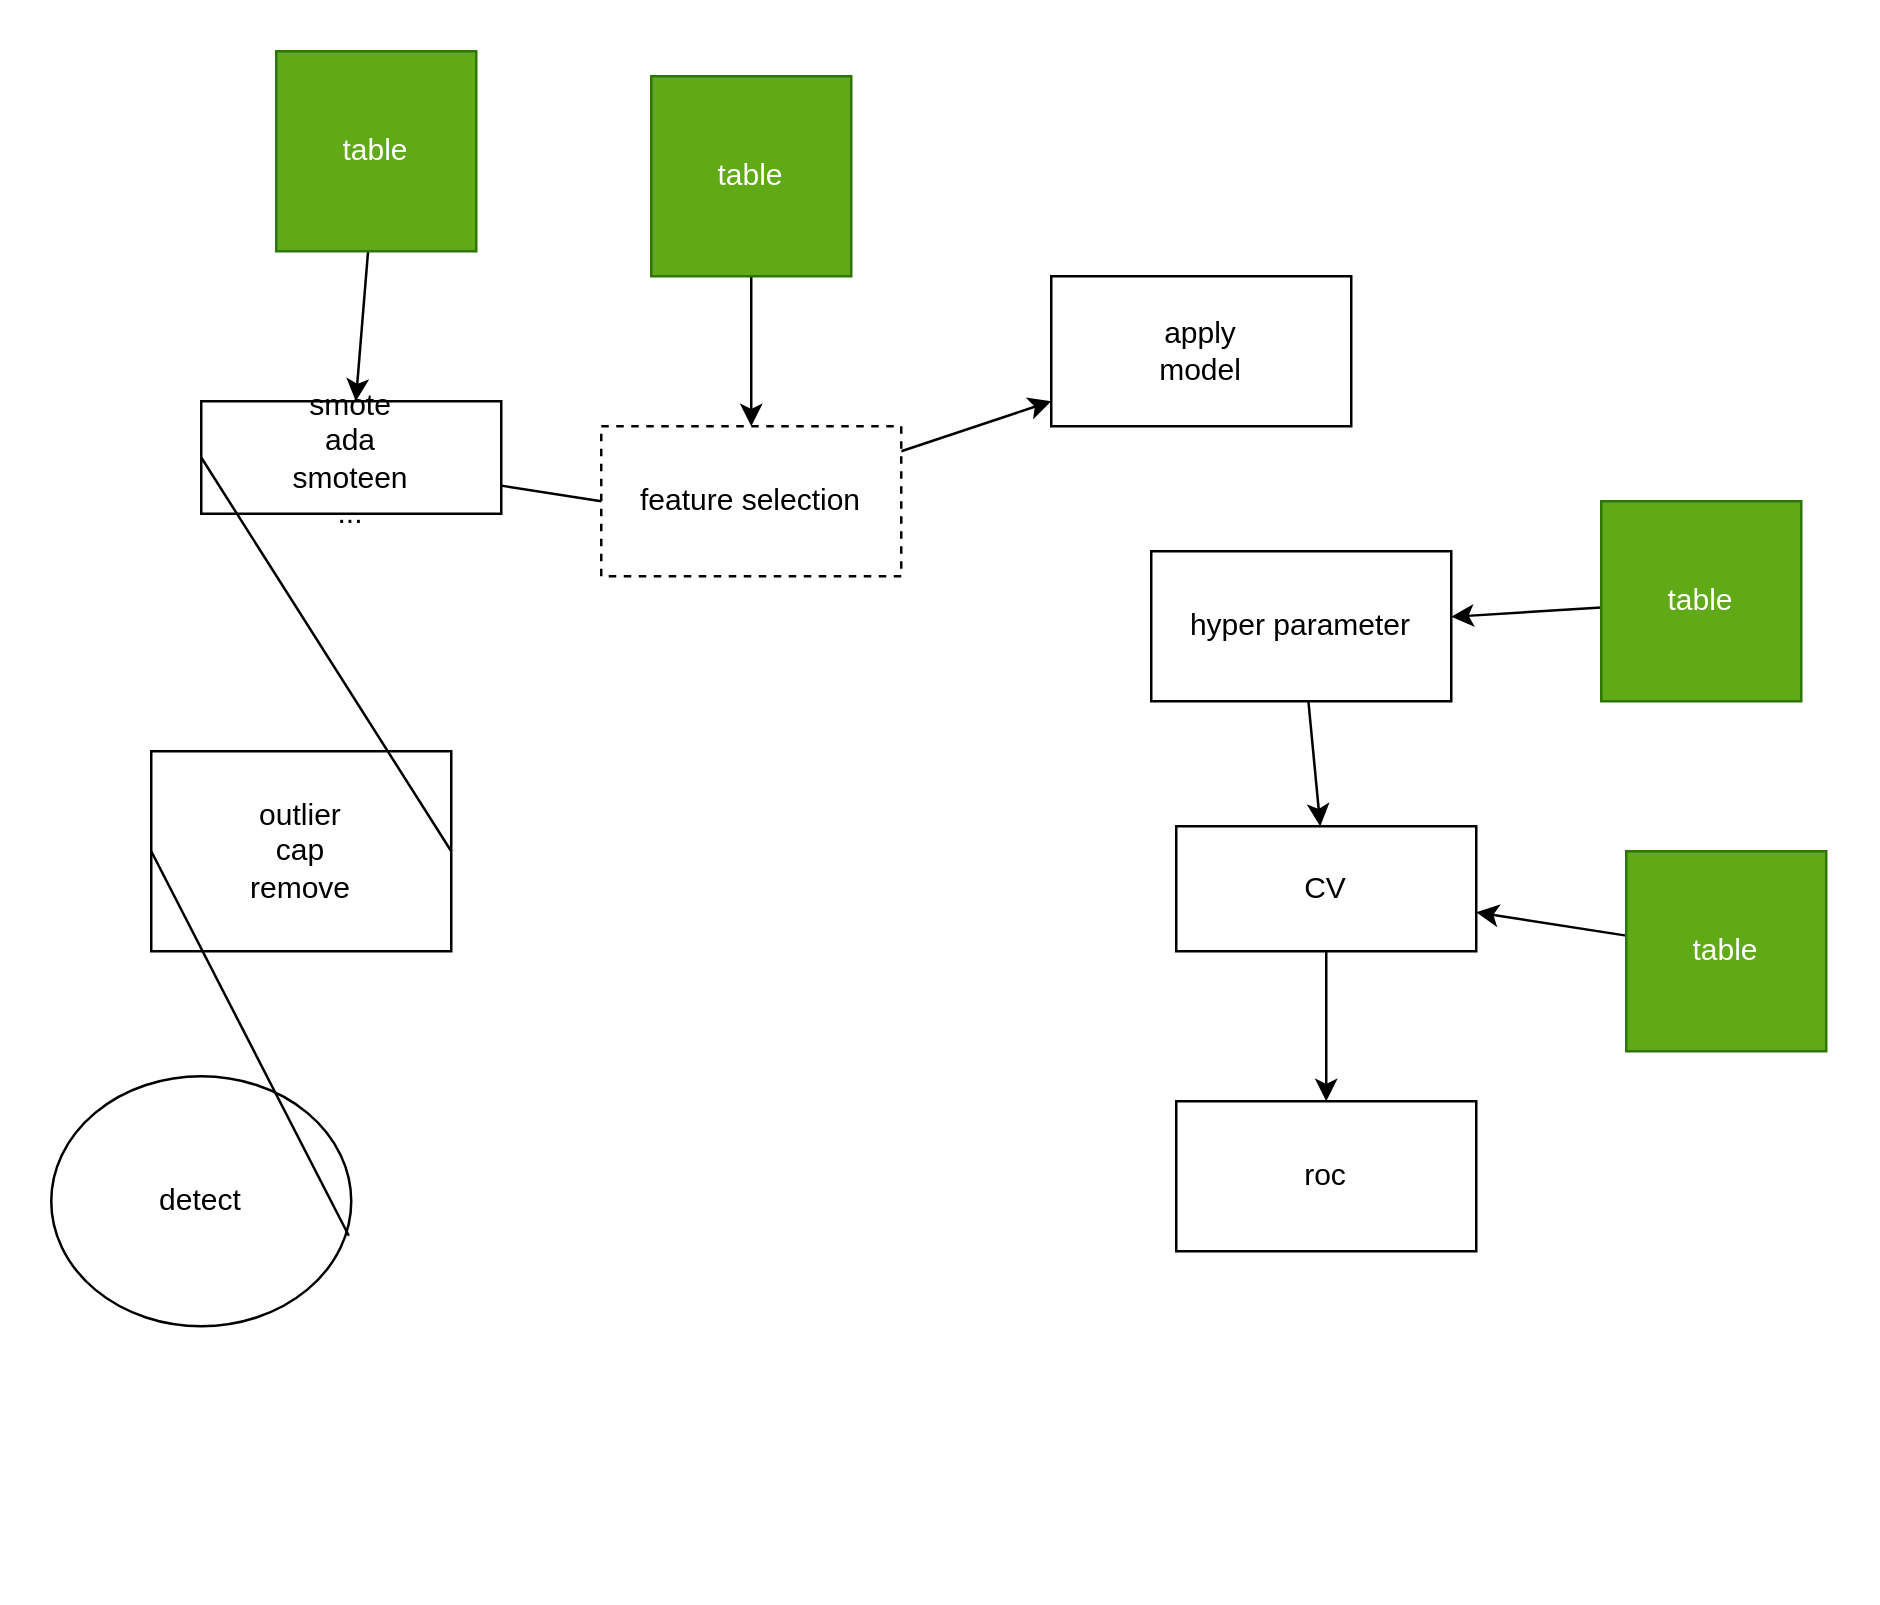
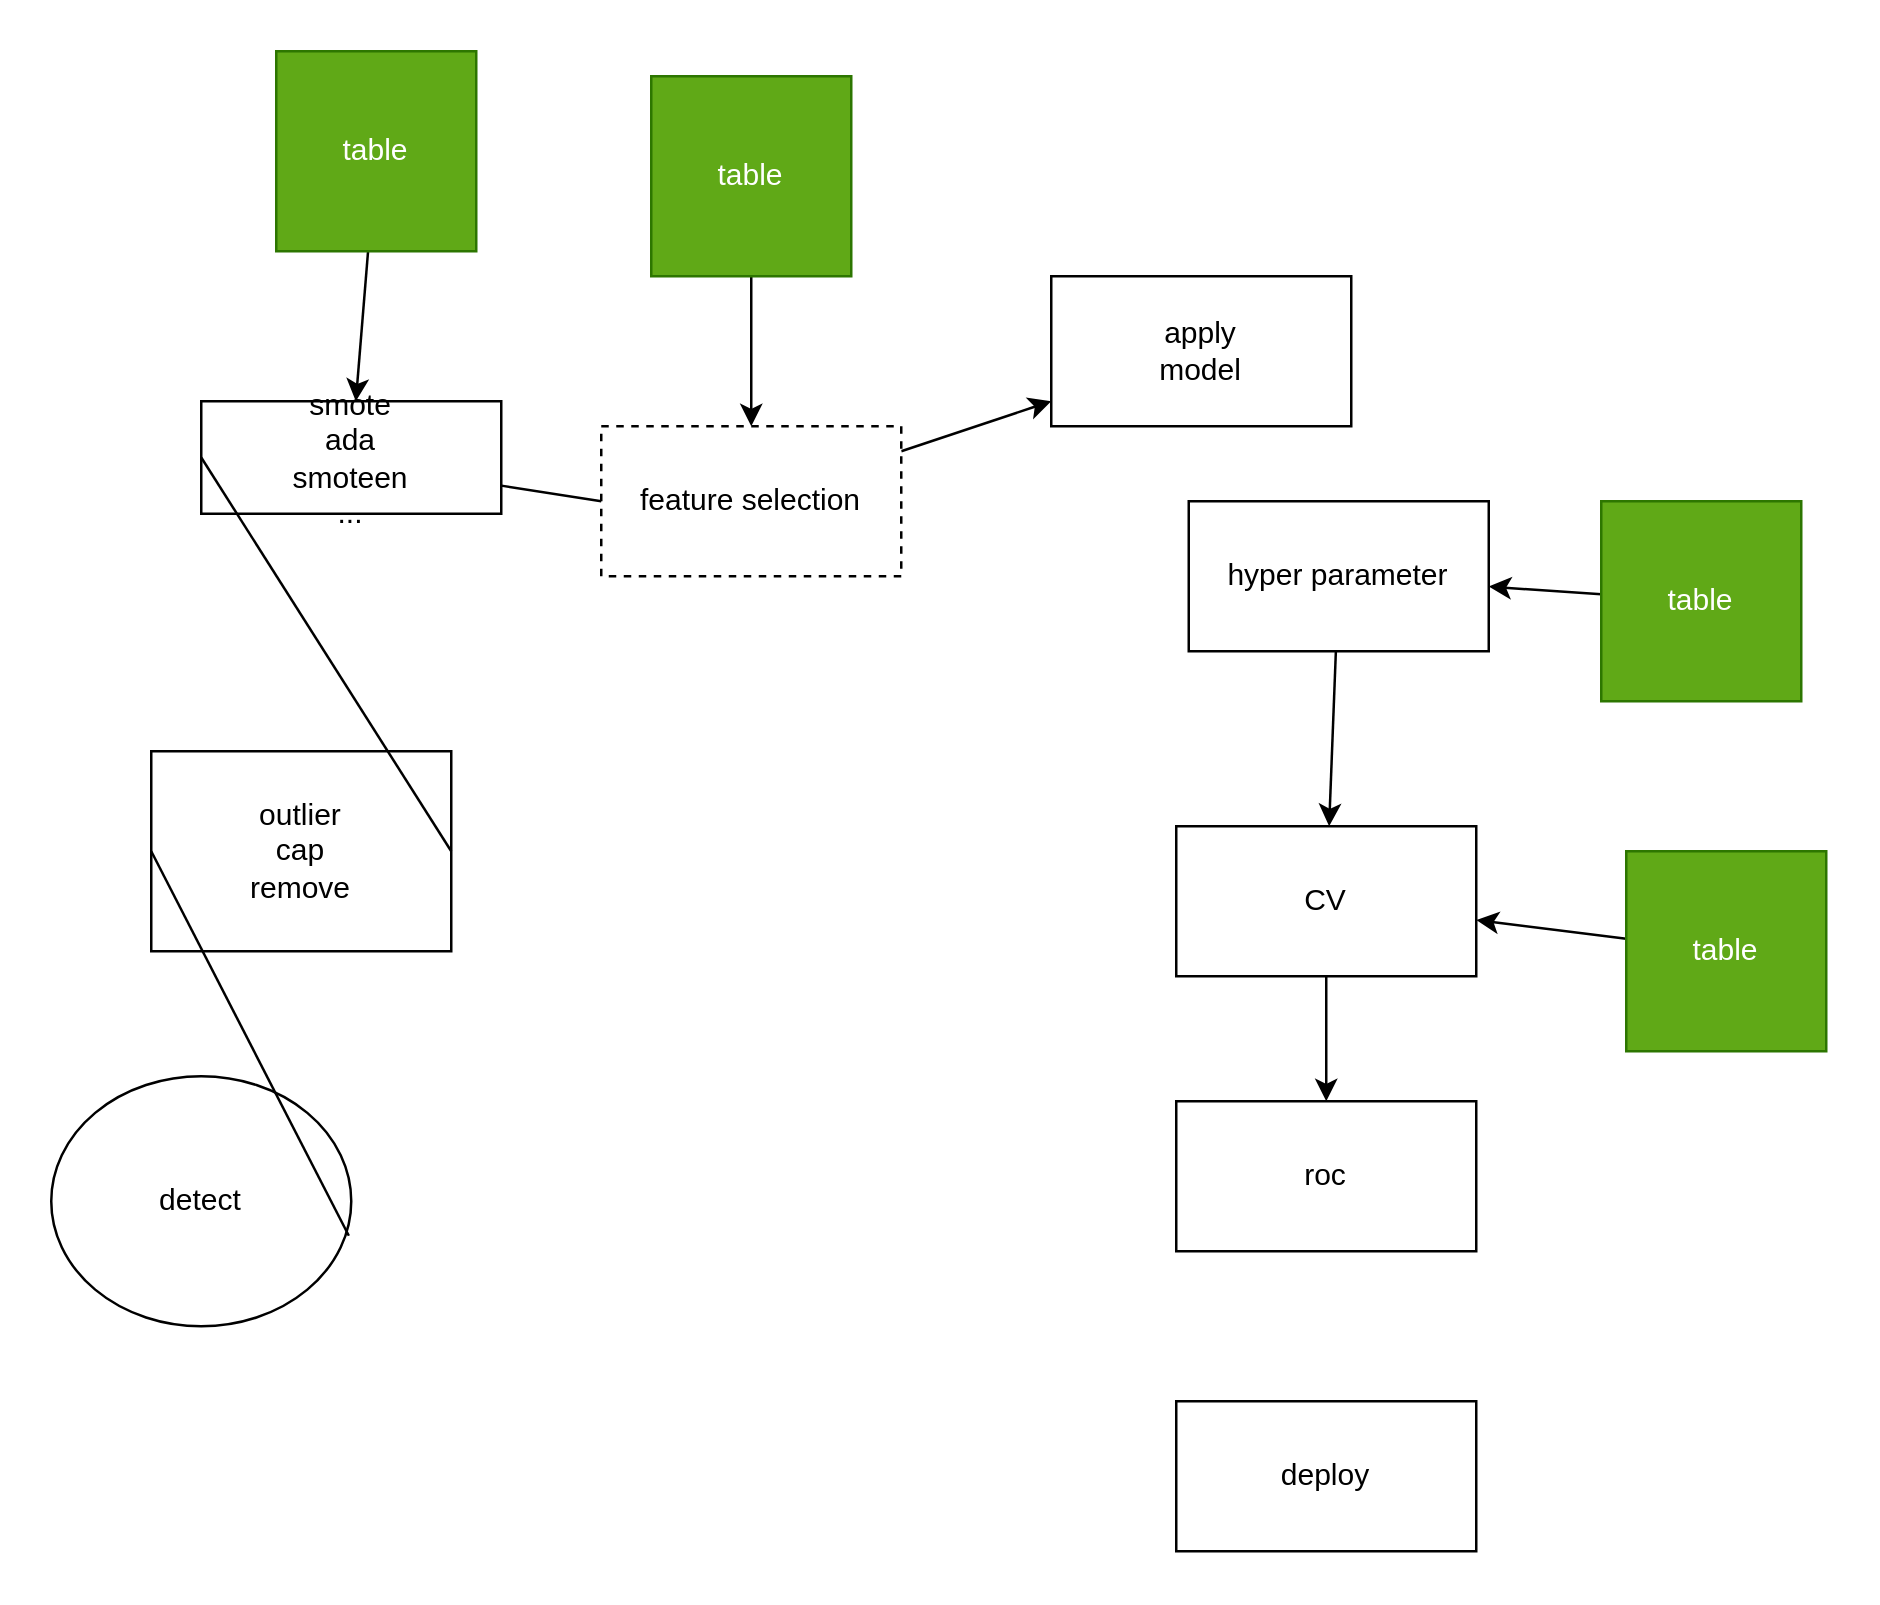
  <mxCell id="0" />
  <mxCell id="1" parent="0" />
  <mxCell id="2" value="detect" style="ellipse;whiteSpace=wrap;html=1;" vertex="1" parent="1"><mxGeometry x="20" y="430" width="120" height="100" as="geometry" /></mxCell>
  <mxCell id="3" value="outlier&lt;br&gt;cap&lt;br&gt;remove" style="rounded=0;whiteSpace=wrap;html=1;" vertex="1" parent="1"><mxGeometry x="60" y="300" width="120" height="80" as="geometry" /></mxCell>
  <mxCell id="4" value="smote&lt;br&gt;ada&lt;br&gt;smoteen&lt;br&gt;..." style="rounded=0;whiteSpace=wrap;html=1;" vertex="1" parent="1"><mxGeometry x="80" y="160" width="120" height="45" as="geometry" /></mxCell>
  <mxCell id="5" value="" style="edgeStyle=none;html=1;" edge="1" parent="1" source="6" target="7"><mxGeometry relative="1" as="geometry" /></mxCell>
  <mxCell id="6" value="feature selection" style="rounded=0;whiteSpace=wrap;html=1;dashed=1;" vertex="1" parent="1"><mxGeometry x="240" y="170" width="120" height="60" as="geometry" /></mxCell>
  <mxCell id="7" value="apply&lt;br&gt;model" style="rounded=0;whiteSpace=wrap;html=1;" vertex="1" parent="1"><mxGeometry x="420" y="110" width="120" height="60" as="geometry" /></mxCell>
  <mxCell id="8" value="" style="edgeStyle=none;html=1;" edge="1" parent="1" source="9" target="11"><mxGeometry relative="1" as="geometry" /></mxCell>
- <mxCell id="9" value="hyper parameter" style="rounded=0;whiteSpace=wrap;html=1;" vertex="1" parent="1"><mxGeometry x="460" y="220" width="120" height="60" as="geometry" /></mxCell>
+ <mxCell id="9" value="hyper parameter" style="rounded=0;whiteSpace=wrap;html=1;" vertex="1" parent="1"><mxGeometry x="475" y="200" width="120" height="60" as="geometry" /></mxCell>
  <mxCell id="10" value="" style="edgeStyle=none;html=1;" edge="1" parent="1" source="11" target="12"><mxGeometry relative="1" as="geometry" /></mxCell>
- <mxCell id="11" value="CV" style="rounded=0;whiteSpace=wrap;html=1;" vertex="1" parent="1"><mxGeometry x="470" y="330" width="120" height="50" as="geometry" /></mxCell>
+ <mxCell id="11" value="CV" style="rounded=0;whiteSpace=wrap;html=1;" vertex="1" parent="1"><mxGeometry x="470" y="330" width="120" height="60" as="geometry" /></mxCell>
  <mxCell id="12" value="roc" style="rounded=0;whiteSpace=wrap;html=1;" vertex="1" parent="1"><mxGeometry x="470" y="440" width="120" height="60" as="geometry" /></mxCell>
+ <mxCell id="13" value="deploy" style="rounded=0;whiteSpace=wrap;html=1;" vertex="1" parent="1"><mxGeometry x="470" y="560" width="120" height="60" as="geometry" /></mxCell>
  <mxCell id="14" value="" style="endArrow=none;html=1;exitX=0.992;exitY=0.638;exitDx=0;exitDy=0;exitPerimeter=0;entryX=0;entryY=0.5;entryDx=0;entryDy=0;" edge="1" parent="1" source="2" target="3"><mxGeometry width="50" height="50" relative="1" as="geometry"><mxPoint x="300" y="390" as="sourcePoint" /><mxPoint x="350" y="340" as="targetPoint" /></mxGeometry></mxCell>
  <mxCell id="15" value="" style="endArrow=none;html=1;exitX=1;exitY=0.5;exitDx=0;exitDy=0;entryX=0;entryY=0.5;entryDx=0;entryDy=0;" edge="1" parent="1" source="3" target="4"><mxGeometry width="50" height="50" relative="1" as="geometry"><mxPoint x="300" y="390" as="sourcePoint" /><mxPoint x="350" y="340" as="targetPoint" /></mxGeometry></mxCell>
  <mxCell id="16" value="" style="endArrow=none;html=1;exitX=1;exitY=0.75;exitDx=0;exitDy=0;entryX=0;entryY=0.5;entryDx=0;entryDy=0;" edge="1" parent="1" source="4" target="6"><mxGeometry width="50" height="50" relative="1" as="geometry"><mxPoint x="300" y="390" as="sourcePoint" /><mxPoint x="350" y="340" as="targetPoint" /></mxGeometry></mxCell>
  <mxCell id="17" value="" style="edgeStyle=none;html=1;" edge="1" parent="1" source="18" target="4"><mxGeometry relative="1" as="geometry" /></mxCell>
  <mxCell id="18" value="table" style="whiteSpace=wrap;html=1;aspect=fixed;fillColor=#60a917;fontColor=#ffffff;strokeColor=#2D7600;" vertex="1" parent="1"><mxGeometry x="110" y="20" width="80" height="80" as="geometry" /></mxCell>
  <mxCell id="19" value="" style="edgeStyle=none;html=1;" edge="1" parent="1" source="20" target="6"><mxGeometry relative="1" as="geometry" /></mxCell>
  <mxCell id="20" value="table" style="whiteSpace=wrap;html=1;aspect=fixed;fillColor=#60a917;fontColor=#ffffff;strokeColor=#2D7600;" vertex="1" parent="1"><mxGeometry x="260" y="30" width="80" height="80" as="geometry" /></mxCell>
  <mxCell id="21" value="" style="edgeStyle=none;html=1;" edge="1" parent="1" source="22" target="9"><mxGeometry relative="1" as="geometry" /></mxCell>
  <mxCell id="22" value="table" style="whiteSpace=wrap;html=1;aspect=fixed;fillColor=#60a917;fontColor=#ffffff;strokeColor=#2D7600;" vertex="1" parent="1"><mxGeometry x="640" y="200" width="80" height="80" as="geometry" /></mxCell>
  <mxCell id="23" value="" style="edgeStyle=none;html=1;" edge="1" parent="1" source="24" target="11"><mxGeometry relative="1" as="geometry" /></mxCell>
  <mxCell id="24" value="table" style="whiteSpace=wrap;html=1;aspect=fixed;fillColor=#60a917;fontColor=#ffffff;strokeColor=#2D7600;" vertex="1" parent="1"><mxGeometry x="650" y="340" width="80" height="80" as="geometry" /></mxCell>
